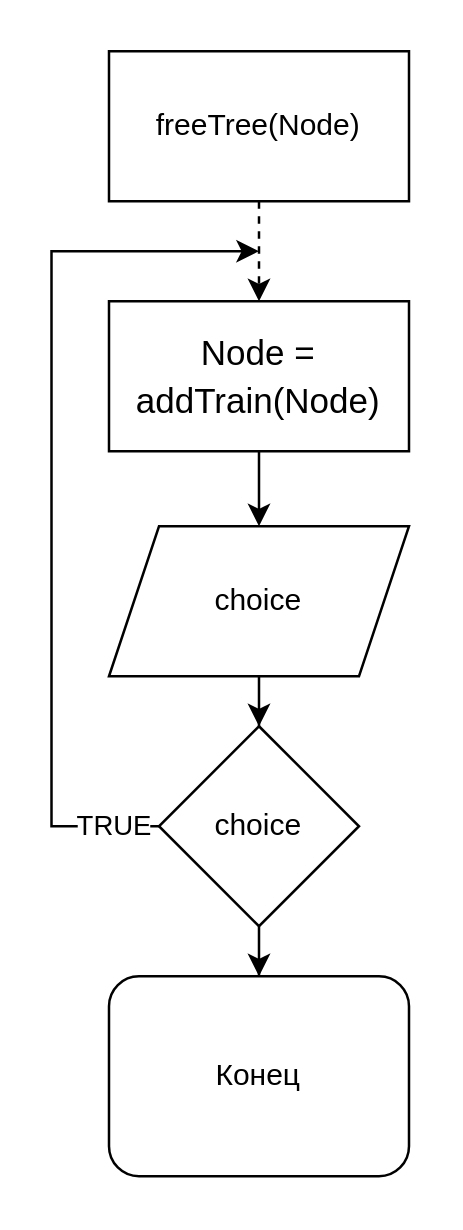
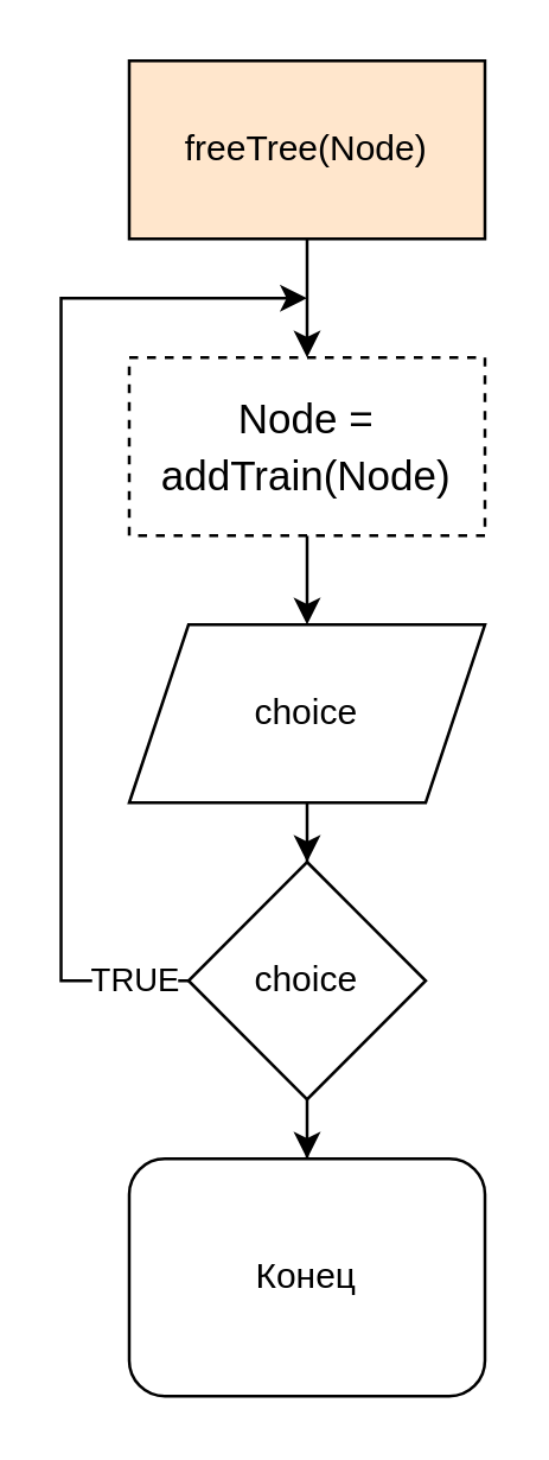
  <mxCell id="0" />
  <mxCell id="1" parent="0" />
- <mxCell id="2" style="edgeStyle=orthogonalEdgeStyle;rounded=0;orthogonalLoop=1;jettySize=auto;html=1;entryX=0.5;entryY=0;entryDx=0;entryDy=0;dashed=1;" edge="1" parent="1" source="3" target="5"><mxGeometry relative="1" as="geometry" /></mxCell>
- <mxCell id="3" value="freeTree(Node)" style="rounded=0;whiteSpace=wrap;html=1;" vertex="1" parent="1"><mxGeometry x="43" y="20" width="120" height="60" as="geometry" /></mxCell>
+ <mxCell id="2" style="edgeStyle=orthogonalEdgeStyle;rounded=0;orthogonalLoop=1;jettySize=auto;html=1;entryX=0.5;entryY=0;entryDx=0;entryDy=0;" edge="1" parent="1" source="3" target="5"><mxGeometry relative="1" as="geometry" /></mxCell>
+ <mxCell id="3" value="freeTree(Node)" style="rounded=0;whiteSpace=wrap;html=1;fillColor=#ffe6cc;" vertex="1" parent="1"><mxGeometry x="43" y="20" width="120" height="60" as="geometry" /></mxCell>
  <mxCell id="4" style="edgeStyle=orthogonalEdgeStyle;rounded=0;orthogonalLoop=1;jettySize=auto;html=1;entryX=0.5;entryY=0;entryDx=0;entryDy=0;" edge="1" parent="1" source="5" target="7"><mxGeometry relative="1" as="geometry" /></mxCell>
- <mxCell id="5" value="&lt;div style=&quot;font-size: 14px; line-height: 19px;&quot;&gt;&lt;span style=&quot;background-color: rgb(255, 255, 255);&quot;&gt;Node = addTrain(Node)&lt;/span&gt;&lt;/div&gt;" style="rounded=0;whiteSpace=wrap;html=1;" vertex="1" parent="1"><mxGeometry x="43" y="120" width="120" height="60" as="geometry" /></mxCell>
+ <mxCell id="5" value="&lt;div style=&quot;font-size: 14px; line-height: 19px;&quot;&gt;&lt;span style=&quot;background-color: rgb(255, 255, 255);&quot;&gt;Node = addTrain(Node)&lt;/span&gt;&lt;/div&gt;" style="rounded=0;whiteSpace=wrap;html=1;dashed=1;" vertex="1" parent="1"><mxGeometry x="43" y="120" width="120" height="60" as="geometry" /></mxCell>
  <mxCell id="6" style="edgeStyle=orthogonalEdgeStyle;rounded=0;orthogonalLoop=1;jettySize=auto;html=1;entryX=0.5;entryY=0;entryDx=0;entryDy=0;" edge="1" parent="1" source="7" target="10"><mxGeometry relative="1" as="geometry" /></mxCell>
  <mxCell id="7" value="choice" style="shape=parallelogram;perimeter=parallelogramPerimeter;whiteSpace=wrap;html=1;fixedSize=1;" vertex="1" parent="1"><mxGeometry x="43" y="210" width="120" height="60" as="geometry" /></mxCell>
  <mxCell id="8" value="TRUE" style="edgeStyle=orthogonalEdgeStyle;rounded=0;orthogonalLoop=1;jettySize=auto;html=1;" edge="1" parent="1" source="10"><mxGeometry x="-0.901" relative="1" as="geometry"><mxPoint x="103" y="100" as="targetPoint" /><Array as="points"><mxPoint x="20" y="330" /></Array><mxPoint as="offset" /></mxGeometry></mxCell>
  <mxCell id="9" style="edgeStyle=orthogonalEdgeStyle;rounded=0;orthogonalLoop=1;jettySize=auto;html=1;" edge="1" parent="1" source="10" target="11"><mxGeometry relative="1" as="geometry" /></mxCell>
  <mxCell id="10" value="choice" style="rhombus;whiteSpace=wrap;html=1;" vertex="1" parent="1"><mxGeometry x="63" y="290" width="80" height="80" as="geometry" /></mxCell>
  <mxCell id="11" value="Конец" style="whiteSpace=wrap;html=1;rounded=1;" vertex="1" parent="1"><mxGeometry x="43" y="390" width="120" height="80" as="geometry" /></mxCell>
